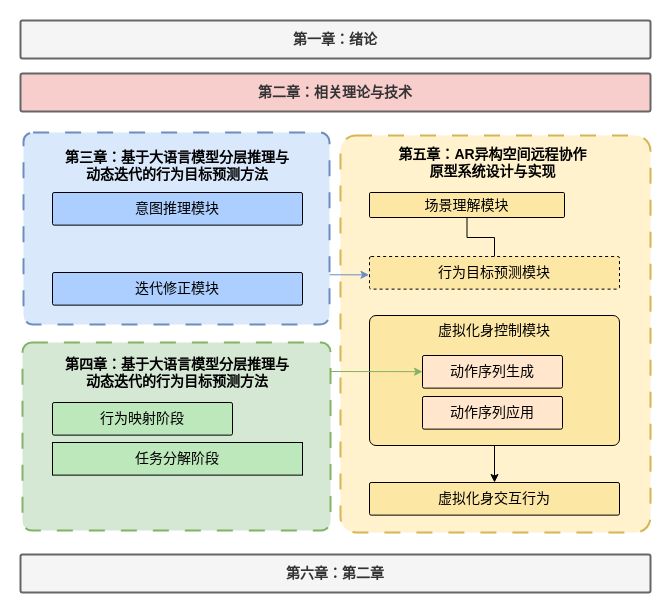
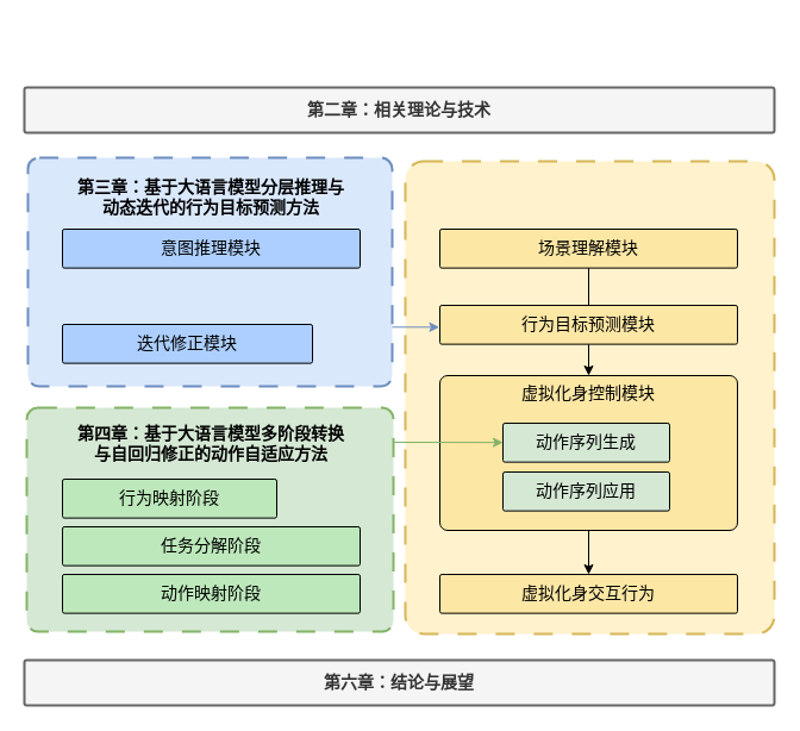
  <mxCell id="0" />
  <mxCell id="1" parent="0" />
  <mxCell id="2" value="" style="rounded=1;arcSize=5;whiteSpace=wrap;html=1;fillColor=#dae8fc;strokeWidth=2;strokeColor=#6c8ebf;dashed=1;dashPattern=8 8;" parent="1" vertex="1"><mxGeometry x="23" y="132" width="306" height="192" as="geometry" /></mxCell>
  <mxCell id="3" value="&lt;font style=&quot;font-size: 14px;&quot;&gt;&lt;b style=&quot;&quot;&gt;&lt;span&gt;&lt;br&gt;&lt;span style=&quot;font-family: Helvetica; font-style: normal; font-variant-ligatures: normal; font-variant-caps: normal; letter-spacing: normal; orphans: 2; text-align: center; text-indent: 0px; text-transform: none; widows: 2; word-spacing: 0px; -webkit-text-stroke-width: 0px; white-space: normal; text-decoration-thickness: initial; text-decoration-style: initial; text-decoration-color: initial; float: none; display: inline !important;&quot;&gt;第三章：基于大语言模型分层推理与动态迭代的行为目标预测方法&lt;/span&gt;&lt;/span&gt;&lt;br&gt;&lt;/b&gt;&lt;/font&gt;" style="text;html=1;align=center;verticalAlign=middle;whiteSpace=wrap;rounded=0;fontColor=default;strokeWidth=2;" parent="1" vertex="1"><mxGeometry x="61" y="142" width="232" height="30" as="geometry" /></mxCell>
  <mxCell id="4" value="&lt;font style=&quot;font-size: 14px;&quot;&gt;意图推理模块&lt;/font&gt;" style="rounded=1;arcSize=5;whiteSpace=wrap;html=1;strokeWidth=1;fillColor=light-dark(#adcfff, #1d293b);strokeColor=#000000;" parent="1" vertex="1"><mxGeometry x="52" y="192" width="250" height="32.63" as="geometry" /></mxCell>
- <mxCell id="5" value="&lt;font style=&quot;font-size: 14px;&quot;&gt;迭代修正模块&lt;/font&gt;" style="rounded=1;arcSize=5;whiteSpace=wrap;html=1;strokeWidth=1;strokeColor=#000000;align=center;verticalAlign=middle;fontFamily=Helvetica;fontSize=12;fontColor=default;fillColor=light-dark(#adcfff, #1d293b);" parent="1" vertex="1"><mxGeometry x="52" y="272" width="250" height="32.63" as="geometry" /></mxCell>
+ <mxCell id="5" value="&lt;font style=&quot;font-size: 14px;&quot;&gt;迭代修正模块&lt;/font&gt;" style="rounded=1;arcSize=5;whiteSpace=wrap;html=1;strokeWidth=1;strokeColor=#000000;align=center;verticalAlign=middle;fontFamily=Helvetica;fontSize=12;fontColor=default;fillColor=light-dark(#adcfff, #1d293b);" parent="1" vertex="1"><mxGeometry x="52" y="272" width="210" height="32.63" as="geometry" /></mxCell>
  <mxCell id="6" value="" style="rounded=1;arcSize=5;whiteSpace=wrap;html=1;fillColor=#d5e8d4;strokeWidth=2;strokeColor=#82b366;dashed=1;dashPattern=8 8;" parent="1" vertex="1"><mxGeometry x="22" y="342" width="308" height="188" as="geometry" /></mxCell>
- <mxCell id="7" value="&lt;font style=&quot;font-size: 14px;&quot;&gt;&lt;b style=&quot;&quot;&gt;&lt;span&gt;&lt;br&gt;&lt;span style=&quot;font-family: Helvetica; font-style: normal; font-variant-ligatures: normal; font-variant-caps: normal; letter-spacing: normal; orphans: 2; text-align: center; text-indent: 0px; text-transform: none; widows: 2; word-spacing: 0px; -webkit-text-stroke-width: 0px; white-space: normal; text-decoration-thickness: initial; text-decoration-style: initial; text-decoration-color: initial; float: none; display: inline !important;&quot;&gt;第四章：基于大语言模型分层推理与动态迭代的行为目标预测方法&lt;/span&gt;&lt;/span&gt;&lt;br&gt;&lt;/b&gt;&lt;/font&gt;" style="text;html=1;align=center;verticalAlign=middle;whiteSpace=wrap;rounded=0;fontColor=default;strokeWidth=2;" parent="1" vertex="1"><mxGeometry x="58" y="349" width="238" height="30" as="geometry" /></mxCell>
+ <mxCell id="7" value="&lt;font style=&quot;font-size: 14px;&quot;&gt;&lt;b style=&quot;&quot;&gt;&lt;span&gt;&lt;br&gt;&lt;span style=&quot;font-family: Helvetica; font-style: normal; font-variant-ligatures: normal; font-variant-caps: normal; letter-spacing: normal; orphans: 2; text-align: center; text-indent: 0px; text-transform: none; widows: 2; word-spacing: 0px; -webkit-text-stroke-width: 0px; white-space: normal; text-decoration-thickness: initial; text-decoration-style: initial; text-decoration-color: initial; float: none; display: inline !important;&quot;&gt;第四章：基于大语言模型多阶段转换与自回归修正的动作自适应方法&lt;/span&gt;&lt;/span&gt;&lt;br&gt;&lt;/b&gt;&lt;/font&gt;" style="text;html=1;align=center;verticalAlign=middle;whiteSpace=wrap;rounded=0;fontColor=default;strokeWidth=2;" parent="1" vertex="1"><mxGeometry x="58" y="349" width="238" height="30" as="geometry" /></mxCell>
  <mxCell id="8" value="&lt;font style=&quot;font-size: 14px;&quot;&gt;行为映射阶段&lt;/font&gt;" style="rounded=1;arcSize=5;whiteSpace=wrap;html=1;strokeWidth=1;fillColor=light-dark(#bde8bb, #1f2f1e);strokeColor=#000000;" parent="1" vertex="1"><mxGeometry x="52" y="402" width="180" height="32.63" as="geometry" /></mxCell>
- <mxCell id="9" value="&lt;font style=&quot;font-size: 14px;&quot;&gt;任务分解阶段&lt;/font&gt;" style="arcSize=5;whiteSpace=wrap;html=1;strokeWidth=1;strokeColor=#000000;align=center;verticalAlign=middle;fontFamily=Helvetica;fontSize=12;fontColor=default;fillColor=light-dark(#bde8bb, #1f2f1e);rounded=0;" parent="1" vertex="1"><mxGeometry x="52" y="442" width="250" height="32.63" as="geometry" /></mxCell>
+ <mxCell id="9" value="&lt;font style=&quot;font-size: 14px;&quot;&gt;任务分解阶段&lt;/font&gt;" style="rounded=1;arcSize=5;whiteSpace=wrap;html=1;strokeWidth=1;strokeColor=#000000;align=center;verticalAlign=middle;fontFamily=Helvetica;fontSize=12;fontColor=default;fillColor=light-dark(#bde8bb, #1f2f1e);" parent="1" vertex="1"><mxGeometry x="52" y="442" width="250" height="32.63" as="geometry" /></mxCell>
+ <mxCell id="10" value="&lt;font style=&quot;font-size: 14px;&quot;&gt;动作映射阶段&lt;/font&gt;" style="rounded=1;arcSize=5;whiteSpace=wrap;html=1;strokeWidth=1;strokeColor=#000000;align=center;verticalAlign=middle;fontFamily=Helvetica;fontSize=12;fontColor=default;fillColor=light-dark(#bde8bb, #1f2f1e);" parent="1" vertex="1"><mxGeometry x="52" y="482" width="250" height="32.63" as="geometry" /></mxCell>
  <mxCell id="11" value="" style="rounded=1;arcSize=5;whiteSpace=wrap;html=1;fillColor=#fff2cc;strokeWidth=2;strokeColor=#d6b656;dashed=1;dashPattern=8 8;" parent="1" vertex="1"><mxGeometry x="340" y="135" width="310" height="397" as="geometry" /></mxCell>
- <mxCell id="12" value="&lt;font style=&quot;&quot;&gt;&lt;font style=&quot;font-size: 14px;&quot;&gt;&lt;b style=&quot;&quot;&gt;&lt;br&gt;&lt;span style=&quot;font-family: Helvetica; font-style: normal; font-variant-ligatures: normal; font-variant-caps: normal; letter-spacing: normal; orphans: 2; text-align: center; text-indent: 0px; text-transform: none; widows: 2; word-spacing: 0px; -webkit-text-stroke-width: 0px; white-space: normal; text-decoration-thickness: initial; text-decoration-style: initial; text-decoration-color: initial; float: none; display: inline !important;&quot;&gt;第五章：&lt;/span&gt;&lt;/b&gt;&lt;font style=&quot;&quot; face=&quot;Helvetica&quot;&gt;&lt;b style=&quot;&quot;&gt;&lt;span style=&quot;line-height: 120%;&quot; lang=&quot;EN-US&quot;&gt;AR异构空间&lt;/span&gt;&lt;span style=&quot;line-height: 120%;&quot;&gt;远程协作原型系统设计与实现&lt;/span&gt;&lt;/b&gt;&lt;/font&gt;&lt;/font&gt;&lt;b style=&quot;font-size: 14px;&quot;&gt;&lt;br&gt;&lt;/b&gt;&lt;/font&gt;" style="text;html=1;align=center;verticalAlign=middle;whiteSpace=wrap;rounded=0;fontColor=default;strokeWidth=2;" parent="1" vertex="1"><mxGeometry x="392.5" y="139" width="199" height="30" as="geometry" /></mxCell>
- <mxCell id="13" value="&lt;font style=&quot;font-size: 14px;&quot;&gt;场景理解模块&lt;/font&gt;" style="rounded=1;arcSize=5;whiteSpace=wrap;html=1;strokeWidth=1;fillColor=light-dark(#fde7a5, #281d00);strokeColor=#000000;align=center;verticalAlign=middle;fontFamily=Helvetica;fontSize=12;" parent="1" vertex="1"><mxGeometry x="369" y="192" width="195" height="25" as="geometry" /></mxCell>
- <mxCell id="15" value="&lt;font style=&quot;font-size: 14px;&quot;&gt;行为目标预测模块&lt;/font&gt;" style="rounded=1;arcSize=5;whiteSpace=wrap;html=1;strokeWidth=1;fillColor=light-dark(#fde7a5, #281d00);strokeColor=#000000;align=center;verticalAlign=middle;fontFamily=Helvetica;fontSize=12;fontColor=default;dashed=1;" parent="1" vertex="1"><mxGeometry x="369" y="256" width="250" height="32.63" as="geometry" /></mxCell>
+ <mxCell id="13" value="&lt;font style=&quot;font-size: 14px;&quot;&gt;场景理解模块&lt;/font&gt;" style="rounded=1;arcSize=5;whiteSpace=wrap;html=1;strokeWidth=1;fillColor=light-dark(#fde7a5, #281d00);strokeColor=#000000;align=center;verticalAlign=middle;fontFamily=Helvetica;fontSize=12;" parent="1" vertex="1"><mxGeometry x="369" y="192" width="250" height="32.63" as="geometry" /></mxCell>
+ <mxCell id="14" value="" style="edgeStyle=orthogonalEdgeStyle;rounded=0;orthogonalLoop=1;jettySize=auto;html=1;entryX=0.5;entryY=0;entryDx=0;entryDy=0;fillColor=#dae8fc;strokeColor=#000000;strokeWidth=1;" parent="1" source="15" target="18" edge="1"><mxGeometry relative="1" as="geometry" /></mxCell>
+ <mxCell id="15" value="&lt;font style=&quot;font-size: 14px;&quot;&gt;行为目标预测模块&lt;/font&gt;" style="rounded=1;arcSize=5;whiteSpace=wrap;html=1;strokeWidth=1;fillColor=light-dark(#fde7a5, #281d00);strokeColor=#000000;align=center;verticalAlign=middle;fontFamily=Helvetica;fontSize=12;fontColor=default;" parent="1" vertex="1"><mxGeometry x="369" y="256" width="250" height="32.63" as="geometry" /></mxCell>
  <mxCell id="16" style="edgeStyle=orthogonalEdgeStyle;rounded=0;orthogonalLoop=1;jettySize=auto;html=1;exitX=0.5;exitY=1;exitDx=0;exitDy=0;" edge="1" parent="1" source="17" target="22"><mxGeometry relative="1" as="geometry" /></mxCell>
  <mxCell id="17" value="" style="rounded=1;arcSize=5;whiteSpace=wrap;html=1;strokeWidth=1;fillColor=light-dark(#fde7a5, #281d00);strokeColor=#000000;align=center;verticalAlign=middle;fontFamily=Helvetica;fontSize=12;fontColor=default;" parent="1" vertex="1"><mxGeometry x="369" y="315" width="250" height="130" as="geometry" /></mxCell>
  <mxCell id="18" value="&lt;span style=&quot;font-size: 14px;&quot;&gt;虚拟化身控制模块&lt;/span&gt;" style="text;html=1;align=center;verticalAlign=middle;whiteSpace=wrap;rounded=0;strokeWidth=2;" parent="1" vertex="1"><mxGeometry x="389" y="315" width="210" height="30" as="geometry" /></mxCell>
- <mxCell id="19" value="&lt;font style=&quot;font-size: 14px;&quot;&gt;动作序列生成&lt;/font&gt;" style="rounded=1;arcSize=5;whiteSpace=wrap;html=1;fillColor=#ffe6cc;strokeColor=#000000;strokeWidth=1;" parent="1" vertex="1"><mxGeometry x="422" y="355" width="140" height="32.63" as="geometry" /></mxCell>
- <mxCell id="20" value="&lt;font style=&quot;font-size: 14px;&quot;&gt;动作序列应用&lt;/font&gt;" style="rounded=1;arcSize=5;whiteSpace=wrap;html=1;fillColor=#ffe6cc;strokeColor=#000000;strokeWidth=1;" parent="1" vertex="1"><mxGeometry x="422" y="396" width="140" height="32.63" as="geometry" /></mxCell>
+ <mxCell id="19" value="&lt;font style=&quot;font-size: 14px;&quot;&gt;动作序列生成&lt;/font&gt;" style="rounded=1;arcSize=5;whiteSpace=wrap;html=1;fillColor=#d5e8d4;strokeColor=#000000;strokeWidth=1;" parent="1" vertex="1"><mxGeometry x="422" y="355" width="140" height="32.63" as="geometry" /></mxCell>
+ <mxCell id="20" value="&lt;font style=&quot;font-size: 14px;&quot;&gt;动作序列应用&lt;/font&gt;" style="rounded=1;arcSize=5;whiteSpace=wrap;html=1;fillColor=#d5e8d4;strokeColor=#000000;strokeWidth=1;" parent="1" vertex="1"><mxGeometry x="422" y="396" width="140" height="32.63" as="geometry" /></mxCell>
  <mxCell id="21" value="" style="edgeStyle=orthogonalEdgeStyle;rounded=0;orthogonalLoop=1;jettySize=auto;html=1;exitX=0.5;exitY=1;exitDx=0;exitDy=0;fillColor=#dae8fc;strokeColor=#000000;strokeWidth=1;endArrow=none;" parent="1" source="13" target="15" edge="1"><mxGeometry relative="1" as="geometry"><mxPoint x="504" y="278" as="sourcePoint" /><mxPoint x="504" y="325" as="targetPoint" /></mxGeometry></mxCell>
  <mxCell id="22" value="&lt;span style=&quot;font-size: 14px;&quot;&gt;虚拟化身交互行为&lt;/span&gt;" style="rounded=1;arcSize=5;whiteSpace=wrap;html=1;strokeWidth=1;fillColor=light-dark(#fde7a5, #281d00);strokeColor=#000000;align=center;verticalAlign=middle;fontFamily=Helvetica;fontSize=12;fontColor=default;" parent="1" vertex="1"><mxGeometry x="369" y="482" width="250" height="32.63" as="geometry" /></mxCell>
- <mxCell id="23" value="&lt;b style=&quot;font-size: 14px;&quot;&gt;第六章：第二章&lt;/b&gt;" style="rounded=1;arcSize=5;whiteSpace=wrap;html=1;fillColor=#f5f5f5;strokeWidth=2;fontColor=#333333;strokeColor=#666666;" parent="1" vertex="1"><mxGeometry x="20" y="554" width="630" height="38" as="geometry" /></mxCell>
- <mxCell id="24" value="&lt;b style=&quot;font-size: 14px;&quot;&gt;第二章：相关理论与技术&lt;/b&gt;" style="rounded=1;arcSize=5;whiteSpace=wrap;html=1;fillColor=#f8cecc;strokeWidth=2;fontColor=#333333;strokeColor=#666666;" parent="1" vertex="1"><mxGeometry x="20" y="73" width="630" height="38" as="geometry" /></mxCell>
- <mxCell id="25" value="&lt;b style=&quot;font-size: 14px;&quot;&gt;第一章：绪论&lt;/b&gt;" style="rounded=1;arcSize=5;whiteSpace=wrap;html=1;fillColor=#f5f5f5;strokeWidth=2;fontColor=#333333;strokeColor=#666666;" parent="1" vertex="1"><mxGeometry x="20" y="20" width="630" height="38" as="geometry" /></mxCell>
+ <mxCell id="23" value="&lt;b style=&quot;font-size: 14px;&quot;&gt;第六章：结论与展望&lt;/b&gt;" style="rounded=1;arcSize=5;whiteSpace=wrap;html=1;fillColor=#f5f5f5;strokeWidth=2;fontColor=#333333;strokeColor=#666666;" parent="1" vertex="1"><mxGeometry x="20" y="554" width="630" height="38" as="geometry" /></mxCell>
+ <mxCell id="24" value="&lt;b style=&quot;font-size: 14px;&quot;&gt;第二章：相关理论与技术&lt;/b&gt;" style="rounded=1;arcSize=5;whiteSpace=wrap;html=1;fillColor=#f5f5f5;strokeWidth=2;fontColor=#333333;strokeColor=#666666;" parent="1" vertex="1"><mxGeometry x="20" y="73" width="630" height="38" as="geometry" /></mxCell>
  <mxCell id="26" value="" style="endArrow=classic;html=1;rounded=0;exitX=1;exitY=0.741;exitDx=0;exitDy=0;entryX=-0.002;entryY=0.562;entryDx=0;entryDy=0;entryPerimeter=0;exitPerimeter=0;strokeWidth=1;fillColor=#dae8fc;strokeColor=#6c8ebf;" edge="1" parent="1" source="2" target="15"><mxGeometry width="50" height="50" relative="1" as="geometry"><mxPoint x="286" y="415" as="sourcePoint" /><mxPoint x="336" y="365" as="targetPoint" /></mxGeometry></mxCell>
  <mxCell id="27" value="" style="endArrow=classic;html=1;rounded=0;strokeWidth=1;fillColor=#d5e8d4;strokeColor=#82b366;" edge="1" parent="1" target="19"><mxGeometry width="50" height="50" relative="1" as="geometry"><mxPoint x="330" y="371" as="sourcePoint" /><mxPoint x="369" y="371.03" as="targetPoint" /></mxGeometry></mxCell>
